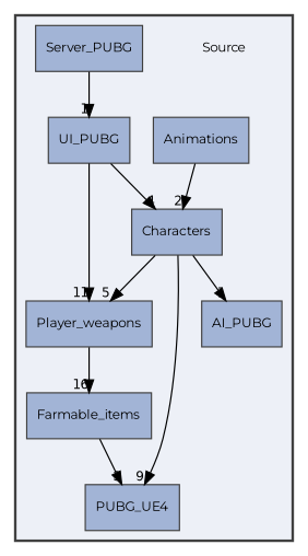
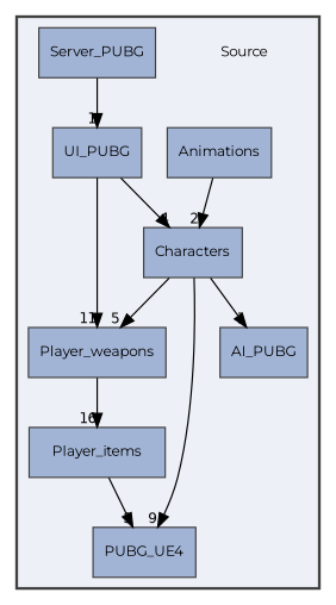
  digraph {
    compound=true
    fontname=Montserrat
    node [fontname=Montserrat fontsize=10 shape=box color=grey25 fillcolor="#a2b4d6" style="filled,"]
    edge [fontname=Montserrat fontsize=10 headlabel=1 labeldistance=1.5 labelfontname=Helvetica labelfontsize=10]
    n1 [label=Source shape=plaintext color="" fillcolor="" style=""]
    n2 [label=AI_PUBG]
    n3 [label=Animations]
    n4 [label=Characters]
-   n5 [label=Farmable_items]
+   n5 [label=Player_items]
    n6 [label=Player_weapons]
    n7 [label=PUBG_UE4]
    n8 [label=Server_PUBG]
    n9 [label=UI_PUBG]
    subgraph cluster_1 {
      bgcolor="#edf0f7"
      fontsize=10
      pencolor=grey25
      style="filled,bold,"
      n1
      n2
      n3
      n4
      n5
      n6
      n7
      n8
      n9
    }
    n3 -> n4 [headlabel=2]
    n4 -> n2
    n4 -> n6 [headlabel=5]
    n4 -> n7 [headlabel=9]
    n5 -> n7 [headlabel=3]
    n6 -> n5 [headlabel=16]
    n8 -> n9
    n9 -> n4 [headlabel=4]
    n9 -> n6 [headlabel=11]
  }
